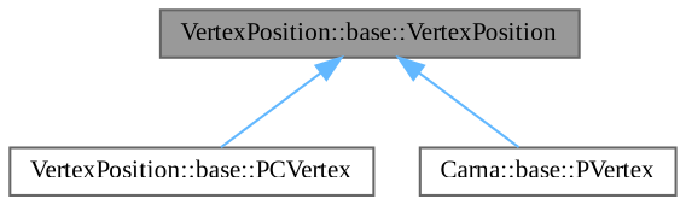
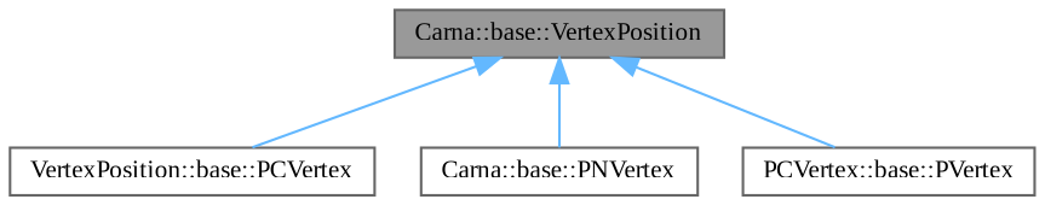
  digraph {
    fontname="Liberation Serif"
    node [color=gray40 fillcolor=white fontname="Liberation Serif" fontsize=10 shape=box style=filled]
    edge [color=steelblue1 dir=back fontname="Liberation Serif" fontsize=10 labelfontname=Helvetica labelfontsize=10 style=solid]
-   n1 [fillcolor=grey60 fontcolor=black height=0.2 label="VertexPosition::base::VertexPosition" width=0.4]
+   n1 [fillcolor=grey60 fontcolor=black height=0.2 label="Carna::base::VertexPosition" width=0.4]
    n2 [height=0.2 label="VertexPosition::base::PCVertex" width=0.4]
-   n4 [height=0.2 label="Carna::base::PVertex" width=0.4]
+   n3 [height=0.2 label="Carna::base::PNVertex" width=0.4]
+   n4 [height=0.2 label="PCVertex::base::PVertex" width=0.4]
    n1 -> n2
+   n1 -> n3
    n1 -> n4
  }
